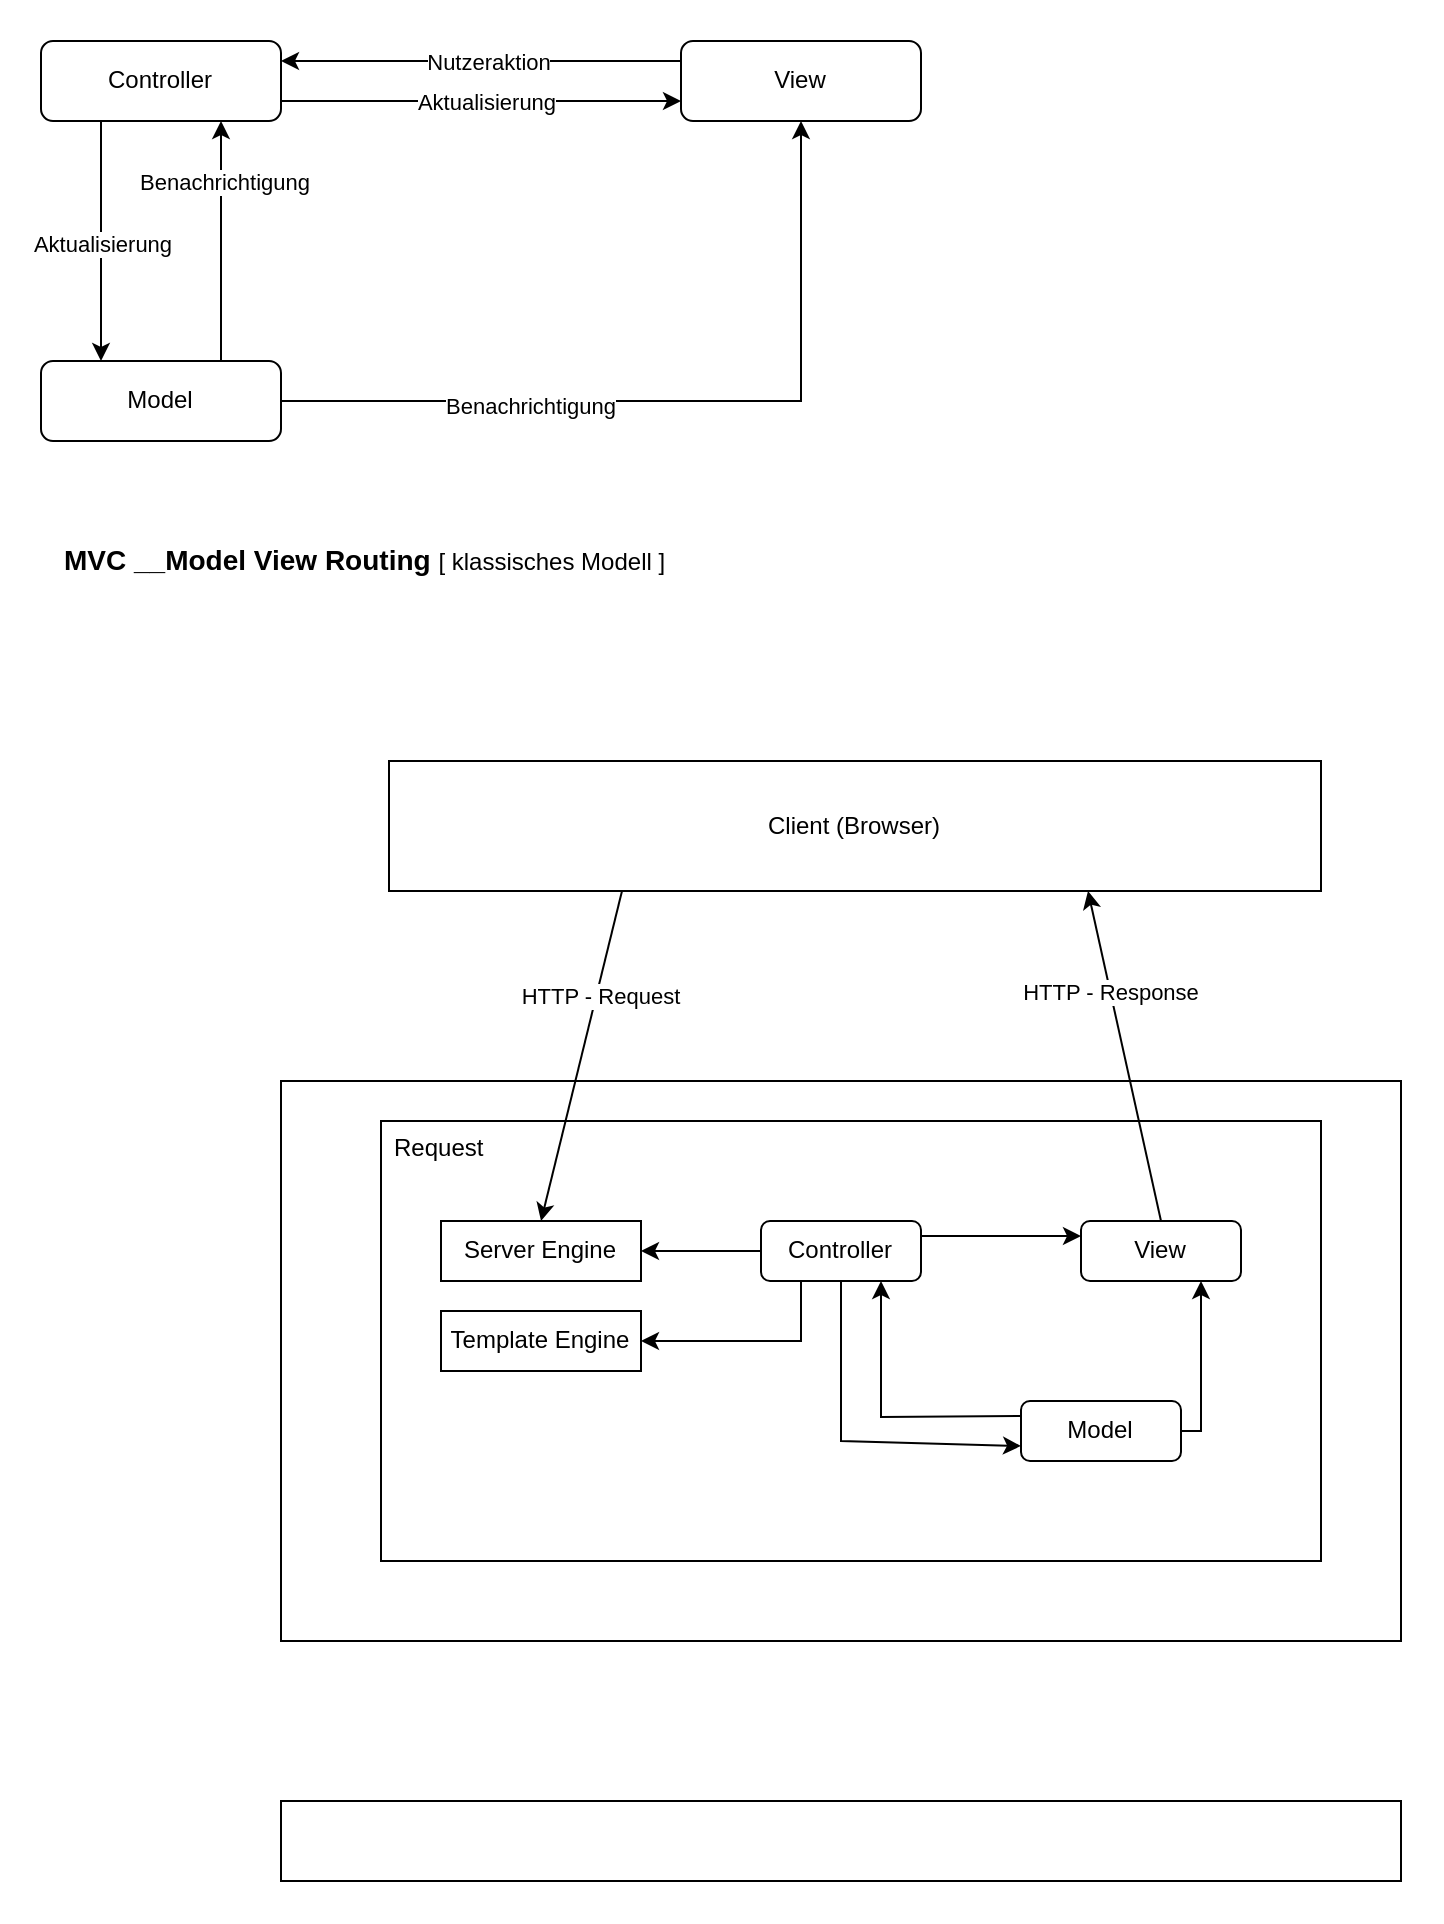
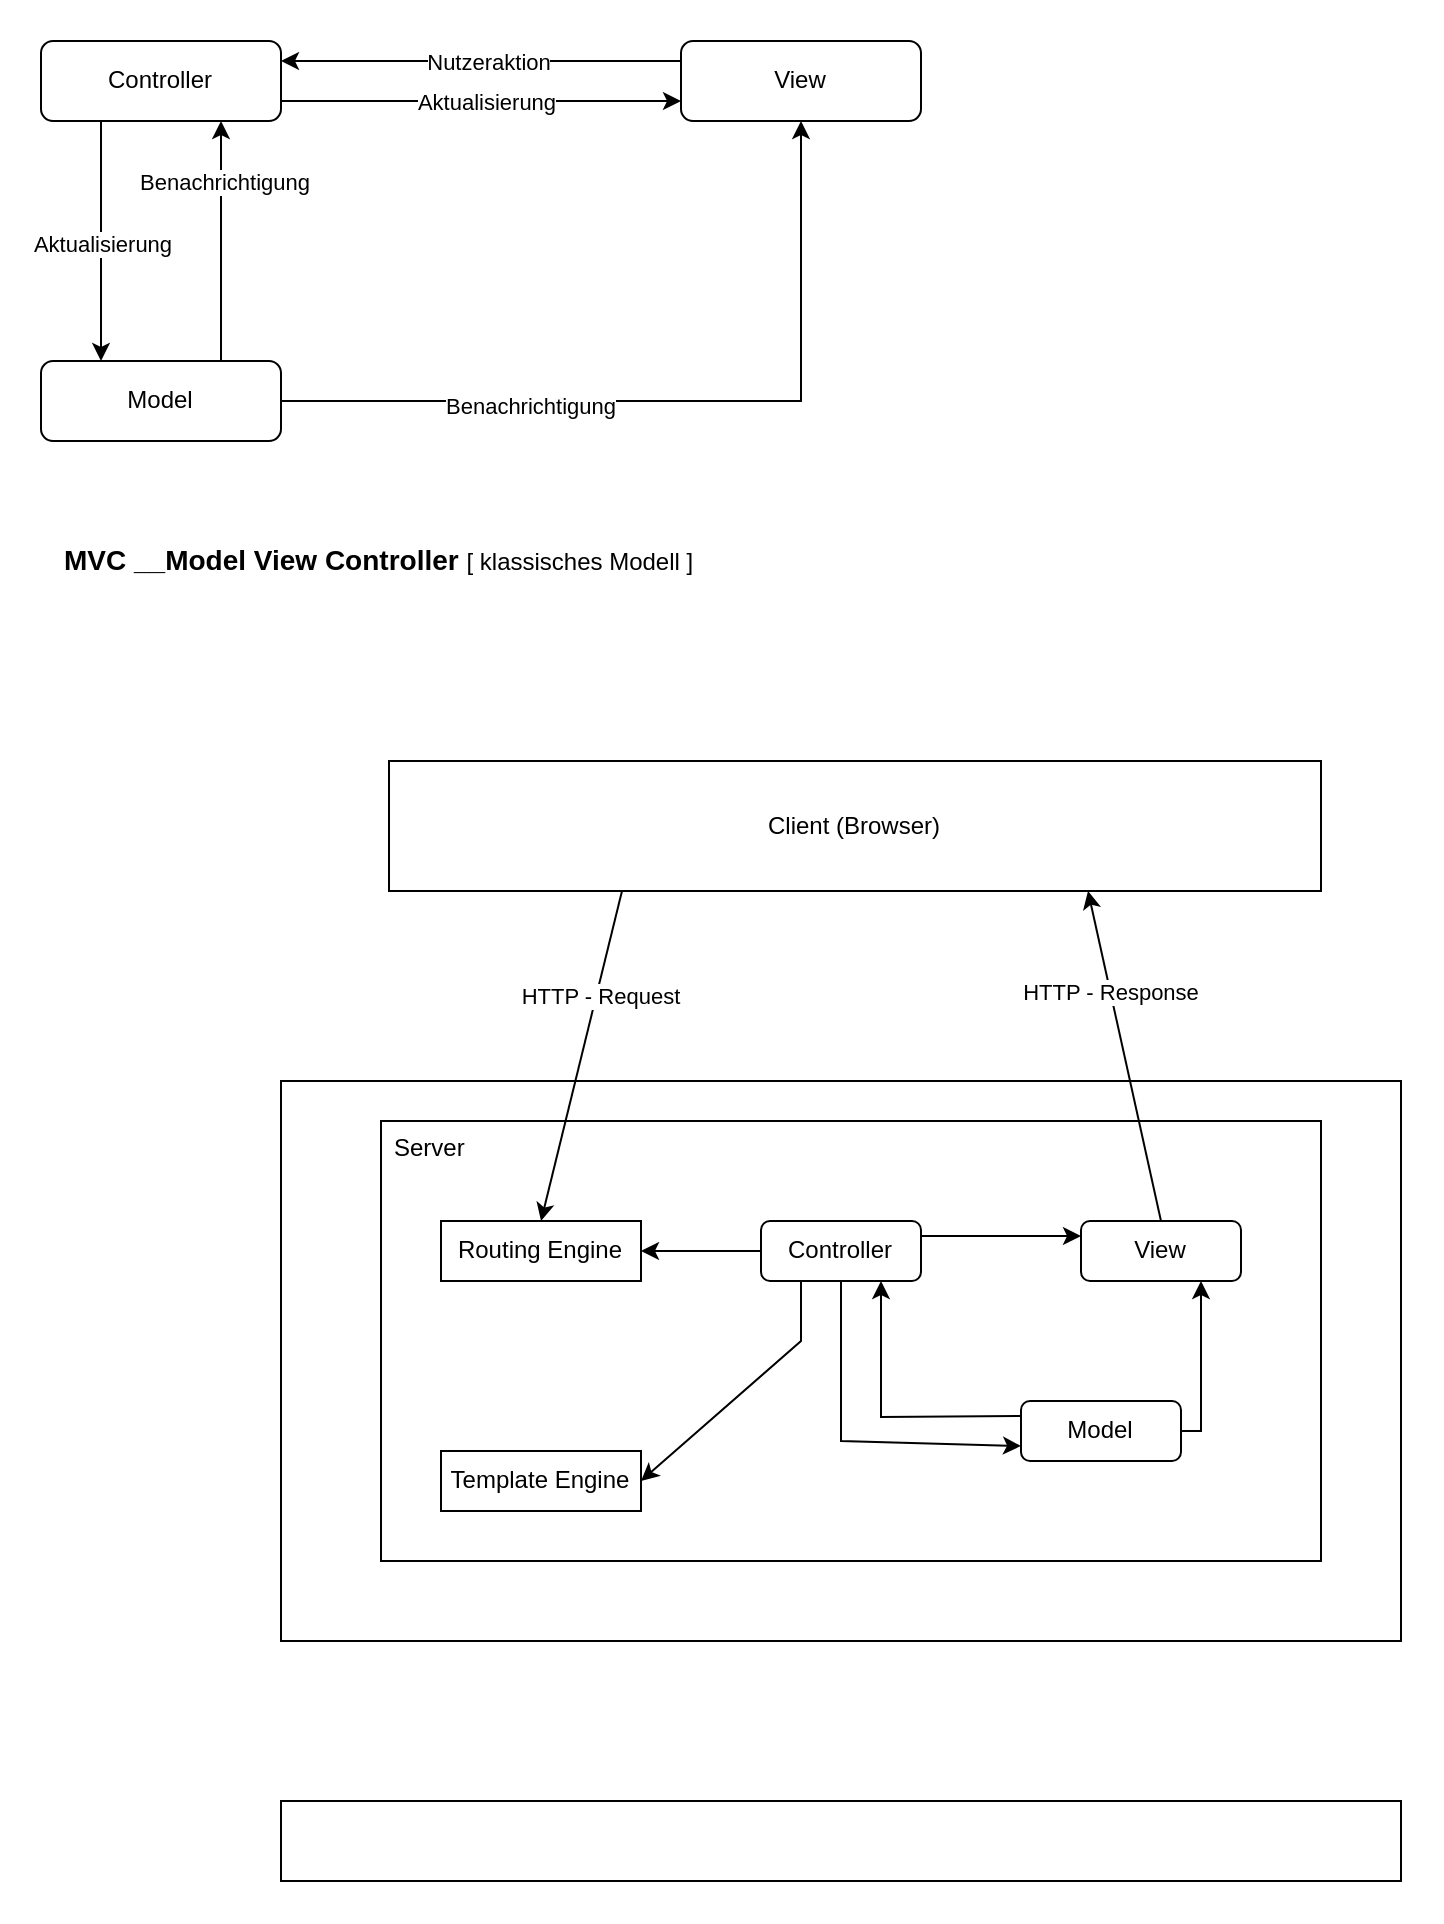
  <mxCell id="0" />
  <mxCell id="1" parent="0" />
  <mxCell id="2" style="edgeStyle=orthogonalEdgeStyle;rounded=0;orthogonalLoop=1;jettySize=auto;html=1;exitX=0.25;exitY=1;exitDx=0;exitDy=0;entryX=0.25;entryY=0;entryDx=0;entryDy=0;" parent="1" source="4" target="10" edge="1"><mxGeometry relative="1" as="geometry" /></mxCell>
  <mxCell id="3" value="Aktualisierung" style="edgeLabel;html=1;align=center;verticalAlign=middle;resizable=0;points=[];" parent="2" vertex="1" connectable="0"><mxGeometry x="0.01" y="1" relative="1" as="geometry"><mxPoint as="offset" /></mxGeometry></mxCell>
  <mxCell id="4" value="Controller" style="rounded=1;whiteSpace=wrap;html=1;" parent="1" vertex="1"><mxGeometry x="20" y="20" width="120" height="40" as="geometry" /></mxCell>
  <mxCell id="5" value="View" style="rounded=1;whiteSpace=wrap;html=1;" parent="1" vertex="1"><mxGeometry x="340" y="20" width="120" height="40" as="geometry" /></mxCell>
  <mxCell id="6" style="edgeStyle=orthogonalEdgeStyle;rounded=0;orthogonalLoop=1;jettySize=auto;html=1;exitX=0.75;exitY=0;exitDx=0;exitDy=0;entryX=0.75;entryY=1;entryDx=0;entryDy=0;" parent="1" source="10" target="4" edge="1"><mxGeometry relative="1" as="geometry" /></mxCell>
  <mxCell id="7" value="Benachrichtigung" style="edgeLabel;html=1;align=center;verticalAlign=middle;resizable=0;points=[];" parent="6" vertex="1" connectable="0"><mxGeometry x="0.496" y="-1" relative="1" as="geometry"><mxPoint as="offset" /></mxGeometry></mxCell>
  <mxCell id="8" style="edgeStyle=orthogonalEdgeStyle;rounded=0;orthogonalLoop=1;jettySize=auto;html=1;exitX=1;exitY=0.5;exitDx=0;exitDy=0;entryX=0.5;entryY=1;entryDx=0;entryDy=0;" parent="1" source="10" target="5" edge="1"><mxGeometry relative="1" as="geometry" /></mxCell>
  <mxCell id="9" value="Benachrichtigung" style="edgeLabel;html=1;align=center;verticalAlign=middle;resizable=0;points=[];" parent="8" vertex="1" connectable="0"><mxGeometry x="-0.381" y="-2" relative="1" as="geometry"><mxPoint as="offset" /></mxGeometry></mxCell>
  <mxCell id="10" value="Model" style="rounded=1;whiteSpace=wrap;html=1;" parent="1" vertex="1"><mxGeometry x="20" y="180" width="120" height="40" as="geometry" /></mxCell>
  <mxCell id="11" value="" style="endArrow=classic;html=1;rounded=0;exitX=0;exitY=0.25;exitDx=0;exitDy=0;entryX=1;entryY=0.25;entryDx=0;entryDy=0;" parent="1" source="5" target="4" edge="1"><mxGeometry width="50" height="50" relative="1" as="geometry"><mxPoint x="170" y="130" as="sourcePoint" /><mxPoint x="220" y="80" as="targetPoint" /></mxGeometry></mxCell>
  <mxCell id="12" value="Nutzeraktion" style="edgeLabel;html=1;align=center;verticalAlign=middle;resizable=0;points=[];" parent="11" vertex="1" connectable="0"><mxGeometry x="-0.03" y="1" relative="1" as="geometry"><mxPoint as="offset" /></mxGeometry></mxCell>
  <mxCell id="13" value="" style="endArrow=classic;html=1;rounded=0;exitX=1;exitY=0.75;exitDx=0;exitDy=0;entryX=0;entryY=0.75;entryDx=0;entryDy=0;" parent="1" source="4" target="5" edge="1"><mxGeometry width="50" height="50" relative="1" as="geometry"><mxPoint x="170" y="130" as="sourcePoint" /><mxPoint x="220" y="80" as="targetPoint" /></mxGeometry></mxCell>
  <mxCell id="14" value="Aktualisierung" style="edgeLabel;html=1;align=center;verticalAlign=middle;resizable=0;points=[];" parent="13" vertex="1" connectable="0"><mxGeometry x="0.017" relative="1" as="geometry"><mxPoint as="offset" /></mxGeometry></mxCell>
- <mxCell id="15" value="MVC __Model View Routing &lt;font style=&quot;font-size: 12px; font-weight: normal;&quot;&gt;[ klassisches Modell ]&lt;/font&gt;" style="text;html=1;align=left;verticalAlign=middle;whiteSpace=wrap;rounded=0;fontStyle=1;fontSize=14;spacingLeft=10;" parent="1" vertex="1"><mxGeometry x="20" y="260" width="680" height="40" as="geometry" /></mxCell>
+ <mxCell id="15" value="MVC __Model View Controller &lt;font style=&quot;font-size: 12px; font-weight: normal;&quot;&gt;[ klassisches Modell ]&lt;/font&gt;" style="text;html=1;align=left;verticalAlign=middle;whiteSpace=wrap;rounded=0;fontStyle=1;fontSize=14;spacingLeft=10;" parent="1" vertex="1"><mxGeometry x="20" y="260" width="680" height="40" as="geometry" /></mxCell>
  <mxCell id="16" value="Client (Browser)" style="whiteSpace=wrap;html=1;" parent="1" vertex="1"><mxGeometry x="194" y="380" width="466" height="65" as="geometry" /></mxCell>
  <mxCell id="17" value="" style="whiteSpace=wrap;html=1;verticalAlign=top;align=center;" parent="1" vertex="1"><mxGeometry x="140" y="540" width="560" height="280" as="geometry" /></mxCell>
- <mxCell id="18" value="Request&lt;div&gt;&lt;br/&gt;&lt;/div&gt;" style="rounded=0;whiteSpace=wrap;html=1;verticalAlign=top;align=left;spacingLeft=5;" parent="1" vertex="1"><mxGeometry x="190" y="560" width="470" height="220" as="geometry" /></mxCell>
- <mxCell id="19" value="Server Engine" style="rounded=0;whiteSpace=wrap;html=1;" parent="1" vertex="1"><mxGeometry x="220" y="610" width="100" height="30" as="geometry" /></mxCell>
- <mxCell id="20" value="Template Engine" style="rounded=0;whiteSpace=wrap;html=1;" parent="1" vertex="1"><mxGeometry x="220" y="655" width="100" height="30" as="geometry" /></mxCell>
+ <mxCell id="18" value="Server&lt;div&gt;&lt;br/&gt;&lt;/div&gt;" style="rounded=0;whiteSpace=wrap;html=1;verticalAlign=top;align=left;spacingLeft=5;" parent="1" vertex="1"><mxGeometry x="190" y="560" width="470" height="220" as="geometry" /></mxCell>
+ <mxCell id="19" value="Routing Engine" style="rounded=0;whiteSpace=wrap;html=1;" parent="1" vertex="1"><mxGeometry x="220" y="610" width="100" height="30" as="geometry" /></mxCell>
+ <mxCell id="20" value="Template Engine" style="rounded=0;whiteSpace=wrap;html=1;" parent="1" vertex="1"><mxGeometry x="220" y="725" width="100" height="30" as="geometry" /></mxCell>
  <mxCell id="21" style="edgeStyle=orthogonalEdgeStyle;rounded=0;orthogonalLoop=1;jettySize=auto;html=1;exitX=1;exitY=0.25;exitDx=0;exitDy=0;entryX=0;entryY=0.25;entryDx=0;entryDy=0;" parent="1" source="22" target="23" edge="1"><mxGeometry relative="1" as="geometry" /></mxCell>
  <mxCell id="22" value="Controller" style="rounded=1;whiteSpace=wrap;html=1;" parent="1" vertex="1"><mxGeometry x="380" y="610" width="80" height="30" as="geometry" /></mxCell>
  <mxCell id="23" value="View" style="rounded=1;whiteSpace=wrap;html=1;" parent="1" vertex="1"><mxGeometry x="540" y="610" width="80" height="30" as="geometry" /></mxCell>
  <mxCell id="24" value="Model" style="rounded=1;whiteSpace=wrap;html=1;" parent="1" vertex="1"><mxGeometry x="510" y="700" width="80" height="30" as="geometry" /></mxCell>
  <mxCell id="25" value="" style="endArrow=classic;html=1;rounded=0;exitX=1;exitY=0.5;exitDx=0;exitDy=0;entryX=0.75;entryY=1;entryDx=0;entryDy=0;" parent="1" source="24" target="23" edge="1"><mxGeometry width="50" height="50" relative="1" as="geometry"><mxPoint x="310" y="670" as="sourcePoint" /><mxPoint x="360" y="620" as="targetPoint" /><Array as="points"><mxPoint x="600" y="715" /></Array></mxGeometry></mxCell>
  <mxCell id="26" value="" style="endArrow=classic;html=1;rounded=0;exitX=0;exitY=0.25;exitDx=0;exitDy=0;entryX=0.75;entryY=1;entryDx=0;entryDy=0;" parent="1" source="24" target="22" edge="1"><mxGeometry width="50" height="50" relative="1" as="geometry"><mxPoint x="460" y="730" as="sourcePoint" /><mxPoint x="510" y="680" as="targetPoint" /><Array as="points"><mxPoint x="440" y="708" /></Array></mxGeometry></mxCell>
  <mxCell id="27" value="" style="endArrow=classic;html=1;rounded=0;exitX=0.5;exitY=1;exitDx=0;exitDy=0;entryX=0;entryY=0.75;entryDx=0;entryDy=0;" parent="1" source="22" target="24" edge="1"><mxGeometry width="50" height="50" relative="1" as="geometry"><mxPoint x="400" y="660" as="sourcePoint" /><mxPoint x="450" y="610" as="targetPoint" /><Array as="points"><mxPoint x="420" y="720" /></Array></mxGeometry></mxCell>
  <mxCell id="28" value="" style="endArrow=classic;html=1;rounded=0;exitX=0;exitY=0.5;exitDx=0;exitDy=0;" parent="1" source="22" target="19" edge="1"><mxGeometry width="50" height="50" relative="1" as="geometry"><mxPoint x="400" y="660" as="sourcePoint" /><mxPoint x="450" y="610" as="targetPoint" /></mxGeometry></mxCell>
  <mxCell id="29" value="" style="endArrow=classic;html=1;rounded=0;exitX=0.25;exitY=1;exitDx=0;exitDy=0;entryX=1;entryY=0.5;entryDx=0;entryDy=0;" parent="1" source="22" target="20" edge="1"><mxGeometry width="50" height="50" relative="1" as="geometry"><mxPoint x="400" y="660" as="sourcePoint" /><mxPoint x="450" y="610" as="targetPoint" /><Array as="points"><mxPoint x="400" y="670" /></Array></mxGeometry></mxCell>
  <mxCell id="30" value="" style="endArrow=classic;html=1;rounded=0;exitX=0.25;exitY=1;exitDx=0;exitDy=0;entryX=0.5;entryY=0;entryDx=0;entryDy=0;" parent="1" source="16" target="19" edge="1"><mxGeometry width="50" height="50" relative="1" as="geometry"><mxPoint x="400" y="620" as="sourcePoint" /><mxPoint x="450" y="570" as="targetPoint" /></mxGeometry></mxCell>
  <mxCell id="31" value="HTTP - Request" style="edgeLabel;html=1;align=center;verticalAlign=middle;resizable=0;points=[];" parent="30" vertex="1" connectable="0"><mxGeometry x="-0.361" y="2" relative="1" as="geometry"><mxPoint as="offset" /></mxGeometry></mxCell>
  <mxCell id="32" value="" style="endArrow=classic;html=1;rounded=0;exitX=0.5;exitY=0;exitDx=0;exitDy=0;entryX=0.75;entryY=1;entryDx=0;entryDy=0;" parent="1" source="23" target="16" edge="1"><mxGeometry width="50" height="50" relative="1" as="geometry"><mxPoint x="400" y="620" as="sourcePoint" /><mxPoint x="450" y="570" as="targetPoint" /></mxGeometry></mxCell>
  <mxCell id="33" value="HTTP - Response" style="edgeLabel;html=1;align=center;verticalAlign=middle;resizable=0;points=[];" parent="32" vertex="1" connectable="0"><mxGeometry x="0.388" relative="1" as="geometry"><mxPoint as="offset" /></mxGeometry></mxCell>
  <mxCell id="34" value="" style="rounded=0;whiteSpace=wrap;html=1;" parent="1" vertex="1"><mxGeometry x="140" y="900" width="560" height="40" as="geometry" /></mxCell>
